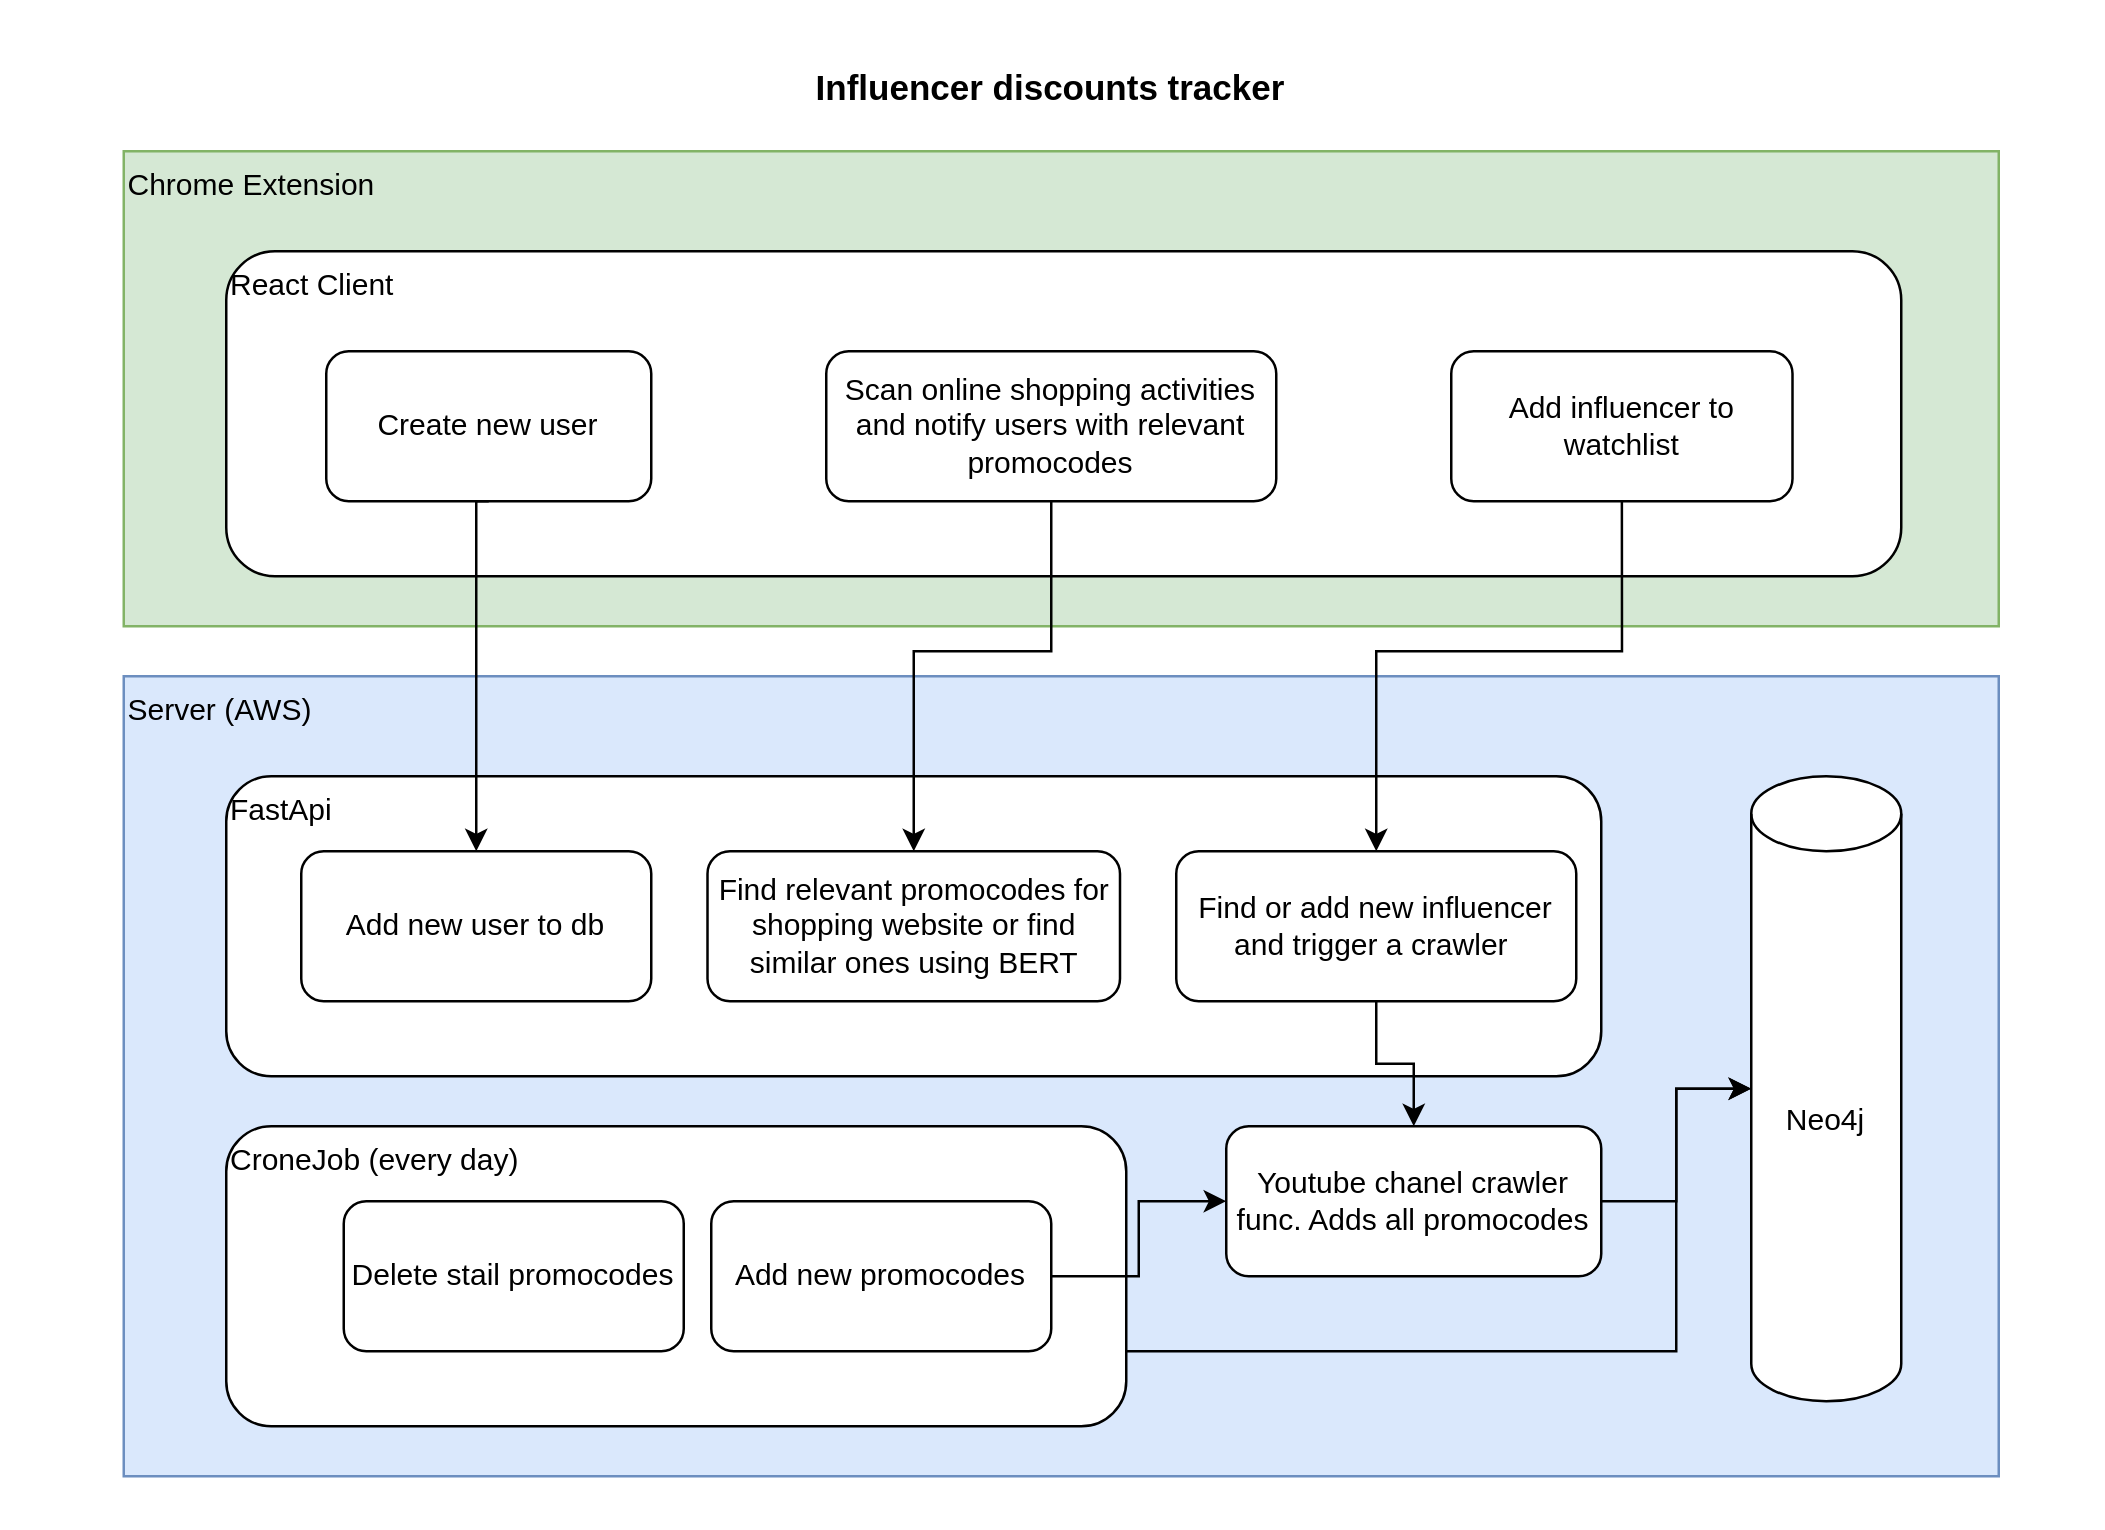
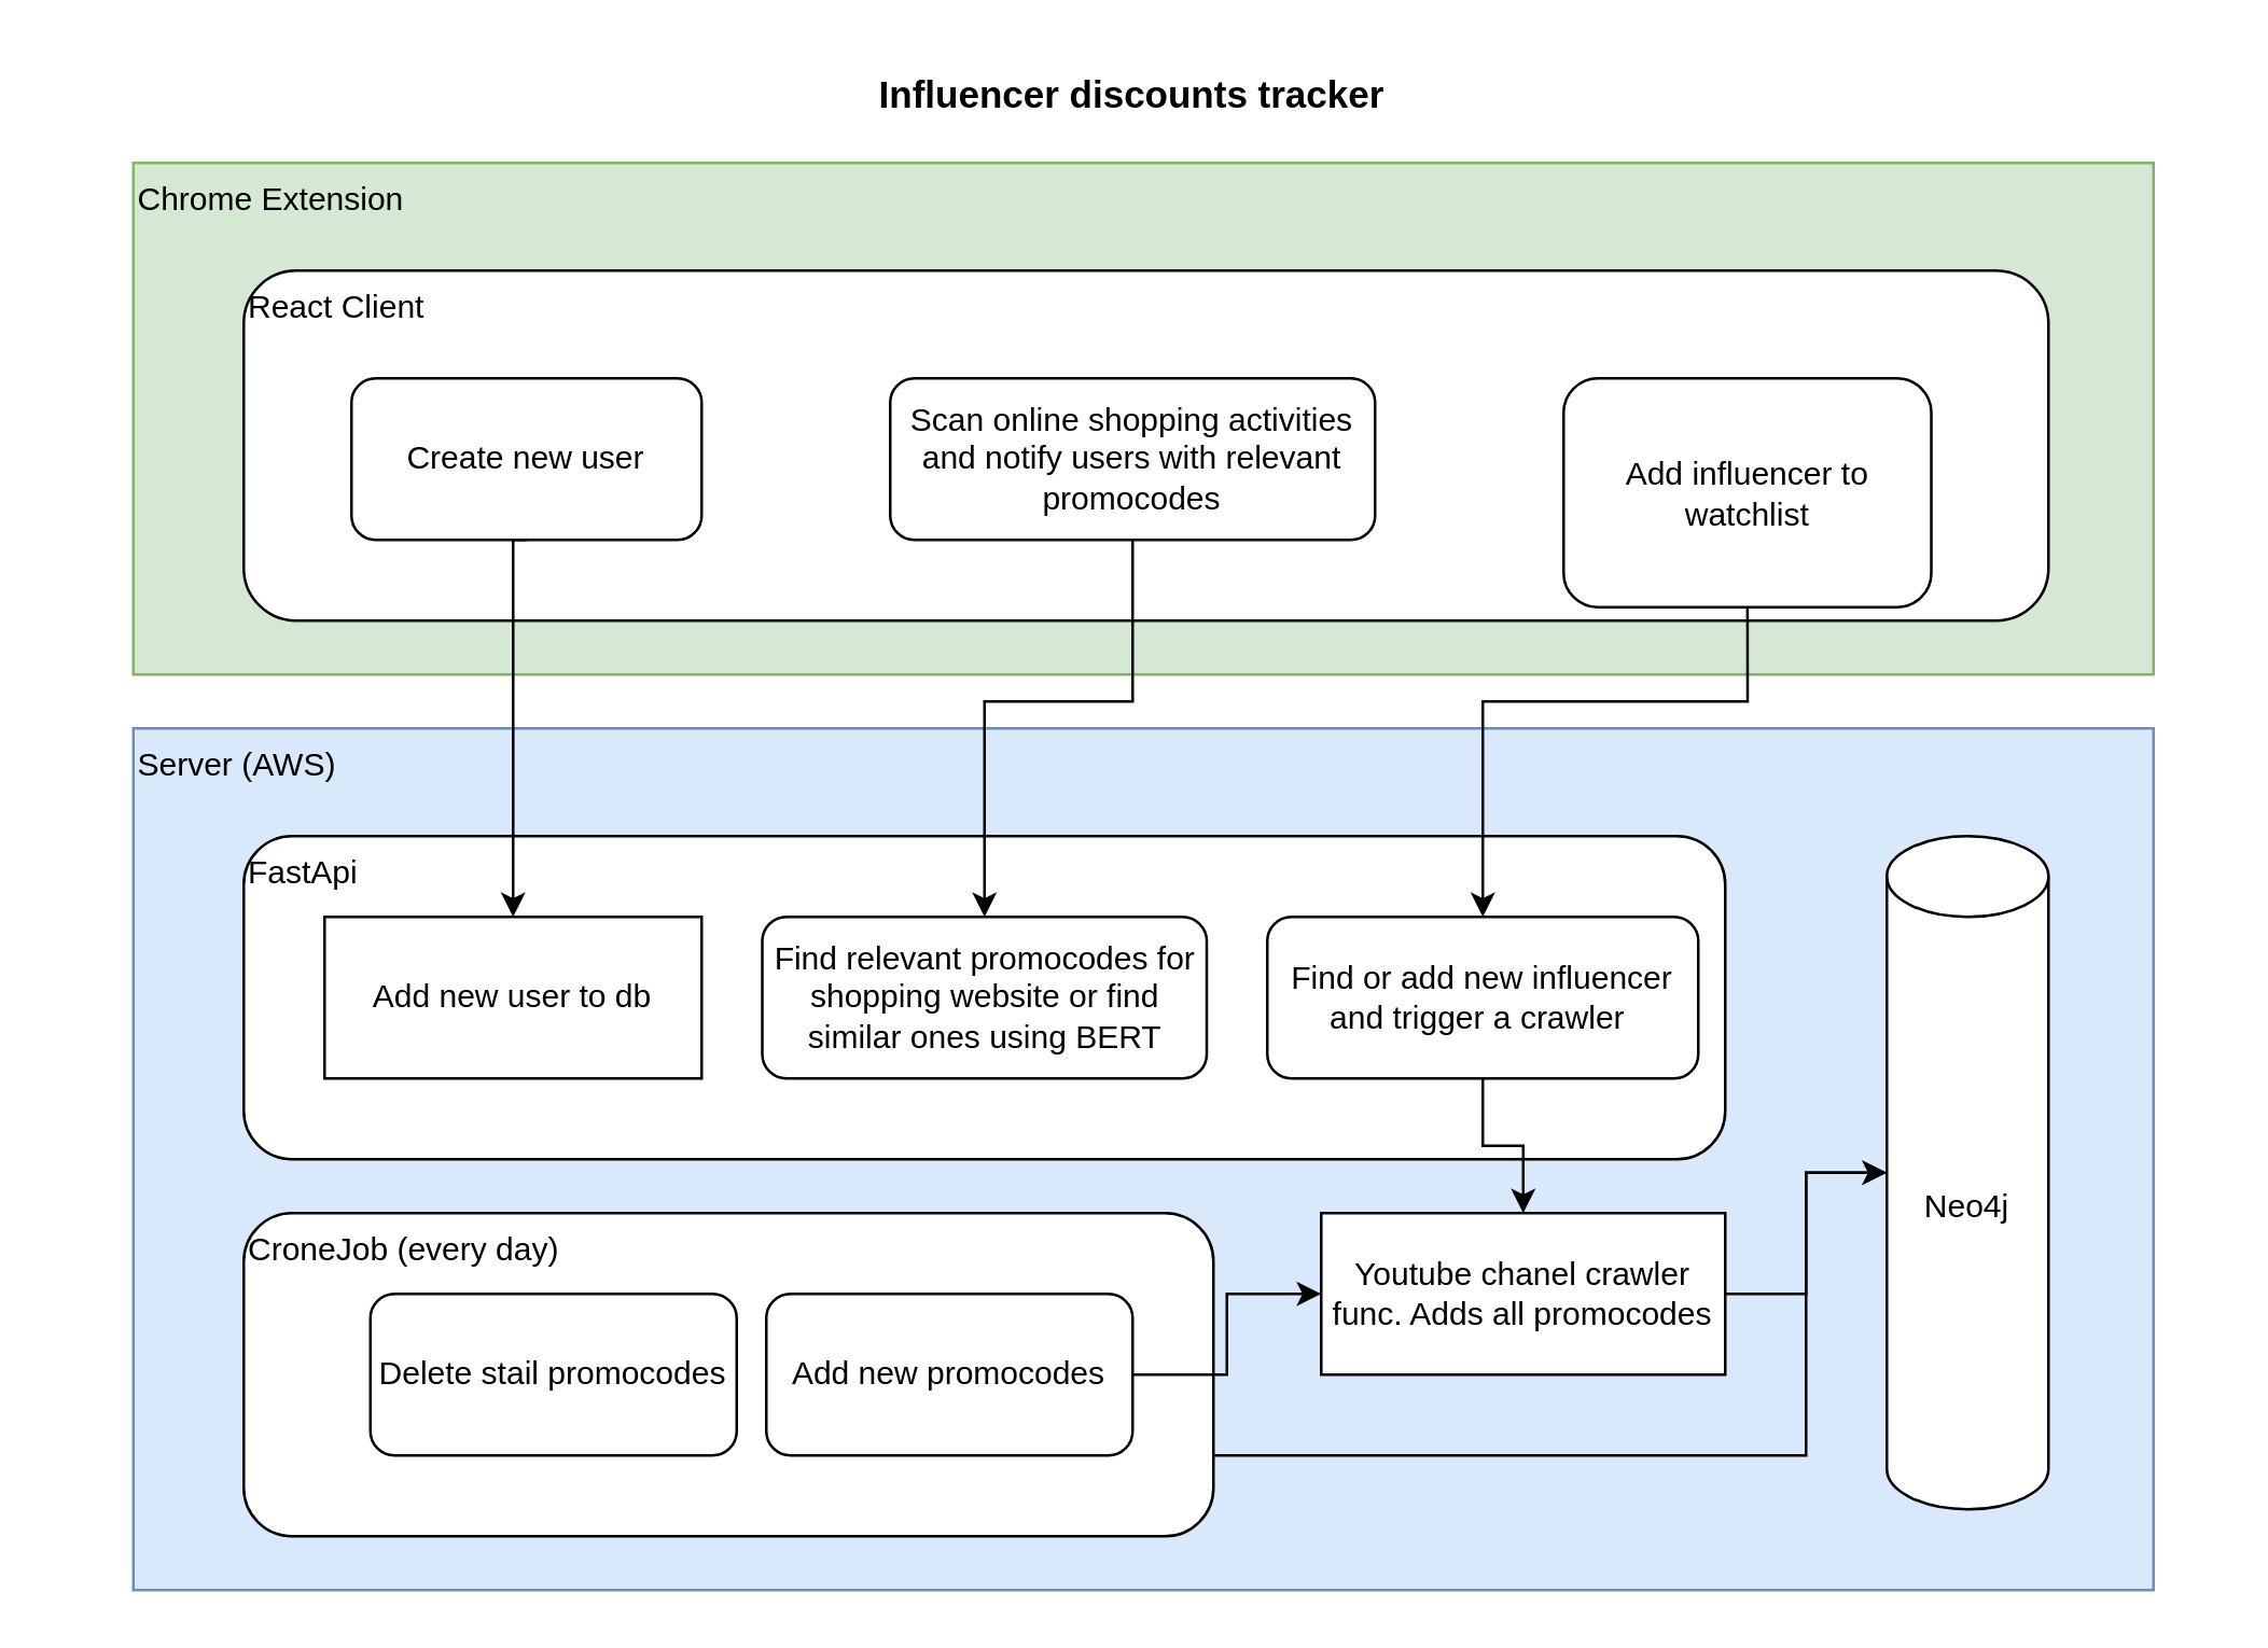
  <mxCell id="0" />
  <mxCell id="1" parent="0" />
  <mxCell id="2" value="Influencer discounts tracker" style="text;html=1;align=center;verticalAlign=middle;whiteSpace=wrap;rounded=0;fontSize=14;fontStyle=1" vertex="1" parent="1"><mxGeometry x="20" y="20" width="800" height="30" as="geometry" /></mxCell>
  <mxCell id="3" value="Chrome Extension" style="rounded=0;whiteSpace=wrap;html=1;align=left;verticalAlign=top;fillColor=#d5e8d4;strokeColor=#82b366;" vertex="1" parent="1"><mxGeometry x="49" y="60" width="750" height="190" as="geometry" /></mxCell>
  <mxCell id="4" value="Server (AWS)" style="rounded=0;whiteSpace=wrap;html=1;align=left;verticalAlign=top;fillColor=#dae8fc;strokeColor=#6c8ebf;" vertex="1" parent="1"><mxGeometry x="49" y="270" width="750" height="320" as="geometry" /></mxCell>
  <mxCell id="5" value="Neo4j" style="shape=cylinder3;whiteSpace=wrap;html=1;boundedLbl=1;backgroundOutline=1;size=15;" vertex="1" parent="1"><mxGeometry x="700" y="310" width="60" height="250" as="geometry" /></mxCell>
  <mxCell id="6" value="React Client" style="rounded=1;whiteSpace=wrap;html=1;verticalAlign=top;align=left;" vertex="1" parent="1"><mxGeometry x="90" y="100" width="670" height="130" as="geometry" /></mxCell>
  <mxCell id="7" value="FastApi" style="rounded=1;whiteSpace=wrap;html=1;verticalAlign=top;align=left;" vertex="1" parent="1"><mxGeometry x="90" y="310" width="550" height="120" as="geometry" /></mxCell>
  <mxCell id="8" value="" style="edgeStyle=orthogonalEdgeStyle;rounded=0;orthogonalLoop=1;jettySize=auto;html=1;" edge="1" parent="1" source="9" target="5"><mxGeometry relative="1" as="geometry" /></mxCell>
- <mxCell id="9" value="Youtube chanel crawler func. Adds all promocodes" style="rounded=1;whiteSpace=wrap;html=1;verticalAlign=middle;align=center;" vertex="1" parent="1"><mxGeometry x="490" y="450" width="150" height="60" as="geometry" /></mxCell>
+ <mxCell id="9" value="Youtube chanel crawler func. Adds all promocodes" style="whiteSpace=wrap;html=1;verticalAlign=middle;align=center;rounded=0;" vertex="1" parent="1"><mxGeometry x="490" y="450" width="150" height="60" as="geometry" /></mxCell>
  <mxCell id="10" value="CroneJob (every day)" style="rounded=1;whiteSpace=wrap;html=1;verticalAlign=top;align=left;" vertex="1" parent="1"><mxGeometry x="90" y="450" width="360" height="120" as="geometry" /></mxCell>
  <mxCell id="11" style="edgeStyle=orthogonalEdgeStyle;rounded=0;orthogonalLoop=1;jettySize=auto;html=1;exitX=1;exitY=0.75;exitDx=0;exitDy=0;entryX=0;entryY=0.5;entryDx=0;entryDy=0;entryPerimeter=0;" edge="1" parent="1" source="10" target="5"><mxGeometry relative="1" as="geometry"><Array as="points"><mxPoint x="670" y="540" /><mxPoint x="670" y="435" /></Array></mxGeometry></mxCell>
  <mxCell id="12" style="edgeStyle=orthogonalEdgeStyle;rounded=0;orthogonalLoop=1;jettySize=auto;html=1;exitX=0.5;exitY=1;exitDx=0;exitDy=0;entryX=0.5;entryY=0;entryDx=0;entryDy=0;" edge="1" parent="1" source="13" target="18"><mxGeometry relative="1" as="geometry"><Array as="points"><mxPoint x="190" y="200" /></Array></mxGeometry></mxCell>
  <mxCell id="13" value="Create new user" style="rounded=1;whiteSpace=wrap;html=1;verticalAlign=middle;align=center;" vertex="1" parent="1"><mxGeometry x="130" y="140" width="130" height="60" as="geometry" /></mxCell>
  <mxCell id="14" value="" style="edgeStyle=orthogonalEdgeStyle;rounded=0;orthogonalLoop=1;jettySize=auto;html=1;entryX=0.5;entryY=0;entryDx=0;entryDy=0;exitX=0.5;exitY=1;exitDx=0;exitDy=0;" edge="1" parent="1" source="15" target="20"><mxGeometry relative="1" as="geometry"><mxPoint x="560" y="330" as="targetPoint" /><Array as="points"><mxPoint x="648" y="260" /><mxPoint x="550" y="260" /></Array></mxGeometry></mxCell>
- <mxCell id="15" value="Add influencer to watchlist" style="rounded=1;whiteSpace=wrap;html=1;verticalAlign=middle;align=center;" vertex="1" parent="1"><mxGeometry x="580" y="140" width="136.5" height="60" as="geometry" /></mxCell>
+ <mxCell id="15" value="Add influencer to watchlist" style="rounded=1;whiteSpace=wrap;html=1;verticalAlign=middle;align=center;" vertex="1" parent="1"><mxGeometry x="580" y="140" width="136.5" height="85" as="geometry" /></mxCell>
  <mxCell id="16" style="edgeStyle=orthogonalEdgeStyle;rounded=0;orthogonalLoop=1;jettySize=auto;html=1;entryX=0.5;entryY=0;entryDx=0;entryDy=0;" edge="1" parent="1" source="17" target="21"><mxGeometry relative="1" as="geometry"><Array as="points"><mxPoint x="420" y="260" /><mxPoint x="365" y="260" /></Array></mxGeometry></mxCell>
  <mxCell id="17" value="Scan online shopping activities and notify users with relevant promocodes" style="rounded=1;whiteSpace=wrap;html=1;verticalAlign=middle;align=center;" vertex="1" parent="1"><mxGeometry x="330" y="140" width="180" height="60" as="geometry" /></mxCell>
- <mxCell id="18" value="Add new user to db" style="rounded=1;whiteSpace=wrap;html=1;verticalAlign=middle;align=center;" vertex="1" parent="1"><mxGeometry x="120" y="340" width="140" height="60" as="geometry" /></mxCell>
+ <mxCell id="18" value="Add new user to db" style="whiteSpace=wrap;html=1;verticalAlign=middle;align=center;rounded=0;" vertex="1" parent="1"><mxGeometry x="120" y="340" width="140" height="60" as="geometry" /></mxCell>
  <mxCell id="19" value="" style="edgeStyle=orthogonalEdgeStyle;rounded=0;orthogonalLoop=1;jettySize=auto;html=1;" edge="1" parent="1" source="20" target="9"><mxGeometry relative="1" as="geometry" /></mxCell>
  <mxCell id="20" value="Find or add new influencer and trigger a crawler&amp;nbsp;" style="rounded=1;whiteSpace=wrap;html=1;verticalAlign=middle;align=center;" vertex="1" parent="1"><mxGeometry x="470" y="340" width="160" height="60" as="geometry" /></mxCell>
  <mxCell id="21" value="Find relevant promocodes for shopping website or find similar ones using BERT" style="rounded=1;whiteSpace=wrap;html=1;verticalAlign=middle;align=center;" vertex="1" parent="1"><mxGeometry x="282.5" y="340" width="165" height="60" as="geometry" /></mxCell>
  <mxCell id="22" style="edgeStyle=orthogonalEdgeStyle;rounded=0;orthogonalLoop=1;jettySize=auto;html=1;entryX=0;entryY=0.5;entryDx=0;entryDy=0;" edge="1" parent="1" source="23" target="9"><mxGeometry relative="1" as="geometry" /></mxCell>
  <mxCell id="23" value="Add new promocodes" style="rounded=1;whiteSpace=wrap;html=1;verticalAlign=middle;align=center;" vertex="1" parent="1"><mxGeometry x="284" y="480" width="136" height="60" as="geometry" /></mxCell>
  <mxCell id="24" value="Delete stail promocodes" style="rounded=1;whiteSpace=wrap;html=1;verticalAlign=middle;align=center;" vertex="1" parent="1"><mxGeometry x="137" y="480" width="136" height="60" as="geometry" /></mxCell>
